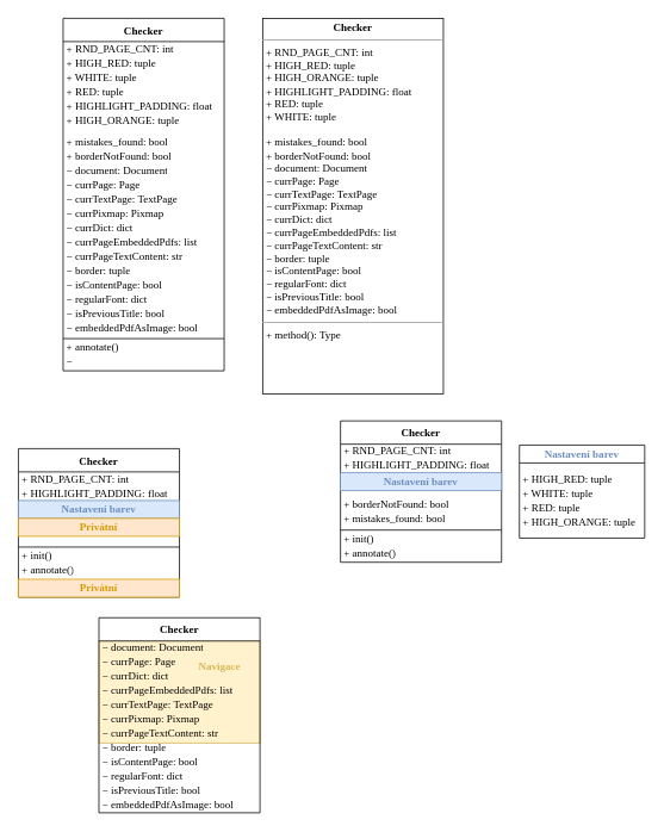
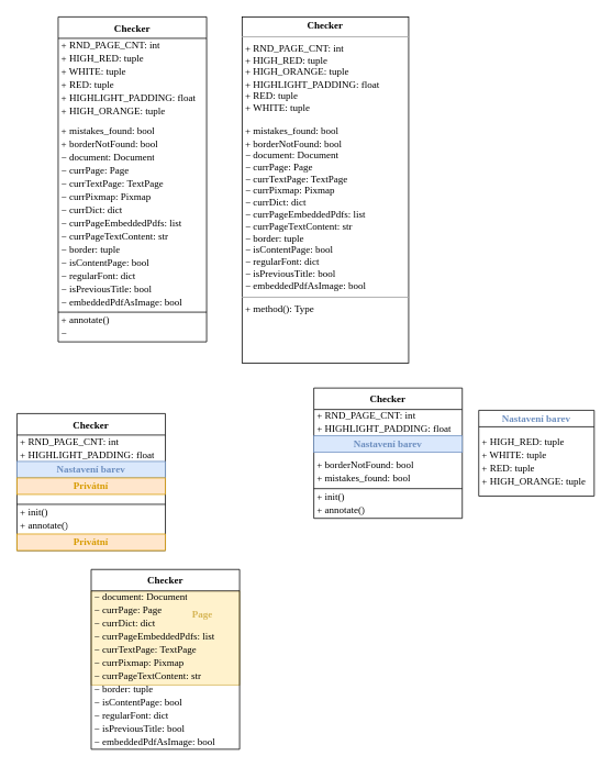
  <mxCell id="0" />
  <mxCell id="1" parent="0" />
  <mxCell id="2" value="" style="rounded=0;whiteSpace=wrap;html=1;fillColor=#fff2cc;strokeColor=#D6B656;" vertex="1" parent="1"><mxGeometry x="110" y="716" width="180" height="114" as="geometry" /></mxCell>
  <mxCell id="3" value="&lt;p style=&quot;margin:0px;margin-top:4px;text-align:center;&quot;&gt;&lt;b&gt;Checker&lt;/b&gt;&lt;/p&gt;&lt;hr size=&quot;1&quot;&gt;&lt;p style=&quot;margin:0px;margin-left:4px;&quot;&gt;+ RND_PAGE_CNT: int&lt;/p&gt;&lt;p style=&quot;margin:0px;margin-left:4px;&quot;&gt;+ HIGH_RED: tuple&lt;/p&gt;&lt;p style=&quot;margin:0px;margin-left:4px;&quot;&gt;+ HIGH_ORANGE: tuple&lt;/p&gt;&lt;p style=&quot;margin:0px;margin-left:4px;&quot;&gt;+ HIGHLIGHT_PADDING: float&lt;/p&gt;&lt;p style=&quot;margin:0px;margin-left:4px;&quot;&gt;+ RED: tuple&lt;/p&gt;&lt;p style=&quot;margin:0px;margin-left:4px;&quot;&gt;+ WHITE: tuple&lt;/p&gt;&lt;p style=&quot;margin:0px;margin-left:4px;&quot;&gt;&lt;br&gt;&lt;/p&gt;&lt;p style=&quot;margin:0px;margin-left:4px;&quot;&gt;+ mistakes_found: bool&lt;/p&gt;&lt;p style=&quot;margin:0px;margin-left:4px;&quot;&gt;+ borderNotFound: bool&lt;/p&gt;&lt;p style=&quot;margin:0px;margin-left:4px;&quot;&gt;−&amp;nbsp;document: Document&lt;/p&gt;&lt;p style=&quot;margin:0px;margin-left:4px;&quot;&gt;−&amp;nbsp;currPage: Page&lt;/p&gt;&lt;p style=&quot;margin:0px;margin-left:4px;&quot;&gt;−&amp;nbsp;currTextPage: TextPage&lt;/p&gt;&lt;p style=&quot;margin:0px;margin-left:4px;&quot;&gt;− currPixmap: Pixmap&lt;br&gt;&lt;/p&gt;&lt;p style=&quot;margin:0px;margin-left:4px;&quot;&gt;− currDict: dict&lt;br&gt;&lt;/p&gt;&lt;p style=&quot;margin:0px;margin-left:4px;&quot;&gt;− currPageEmbeddedPdfs: list&lt;br&gt;&lt;/p&gt;&lt;p style=&quot;margin:0px;margin-left:4px;&quot;&gt;− currPageTextContent: str&lt;br&gt;&lt;/p&gt;&lt;p style=&quot;margin:0px;margin-left:4px;&quot;&gt;− border: tuple&lt;br&gt;&lt;/p&gt;&lt;p style=&quot;margin:0px;margin-left:4px;&quot;&gt;− isContentPage: bool&lt;br&gt;&lt;/p&gt;&lt;p style=&quot;margin:0px;margin-left:4px;&quot;&gt;− regularFont: dict&lt;br&gt;&lt;/p&gt;&lt;p style=&quot;margin:0px;margin-left:4px;&quot;&gt;− isPreviousTitle: bool&lt;br&gt;&lt;/p&gt;&lt;p style=&quot;margin:0px;margin-left:4px;&quot;&gt;− embeddedPdfAsImage: bool&lt;br&gt;&lt;/p&gt;&lt;hr size=&quot;1&quot;&gt;&lt;p style=&quot;margin:0px;margin-left:4px;&quot;&gt;+ method(): Type&lt;/p&gt;" style="verticalAlign=top;align=left;overflow=fill;fontSize=12;fontFamily=Times New Roman;html=1;whiteSpace=wrap;" parent="1" vertex="1"><mxGeometry x="293" y="20" width="202" height="420" as="geometry" /></mxCell>
  <mxCell id="4" value="Checker" style="swimlane;fontStyle=1;align=center;verticalAlign=top;childLayout=stackLayout;horizontal=1;startSize=26;horizontalStack=0;resizeParent=1;resizeParentMax=0;resizeLast=0;collapsible=1;marginBottom=0;whiteSpace=wrap;html=1;fontFamily=Times New Roman;" parent="1" vertex="1"><mxGeometry x="70" y="20" width="180" height="394" as="geometry" /></mxCell>
  <mxCell id="5" value="+ RND_PAGE_CNT: int" style="text;strokeColor=none;fillColor=none;align=left;verticalAlign=middle;spacingLeft=4;spacingRight=4;overflow=hidden;rotatable=0;points=[[0,0.5],[1,0.5]];portConstraint=eastwest;html=1;fontFamily=Times New Roman;spacing=0;" parent="4" vertex="1"><mxGeometry y="26" width="180" height="16" as="geometry" /></mxCell>
  <mxCell id="6" value="+ HIGH_RED: tuple" style="text;strokeColor=none;fillColor=none;align=left;verticalAlign=middle;spacingLeft=4;spacingRight=4;overflow=hidden;rotatable=0;points=[[0,0.5],[1,0.5]];portConstraint=eastwest;html=1;fontFamily=Times New Roman;spacing=0;" parent="4" vertex="1"><mxGeometry y="42" width="180" height="16" as="geometry" /></mxCell>
  <mxCell id="7" value="+ WHITE: tuple" style="text;strokeColor=none;fillColor=none;align=left;verticalAlign=middle;spacingLeft=4;spacingRight=4;overflow=hidden;rotatable=0;points=[[0,0.5],[1,0.5]];portConstraint=eastwest;html=1;fontFamily=Times New Roman;spacing=0;" parent="4" vertex="1"><mxGeometry y="58" width="180" height="16" as="geometry" /></mxCell>
  <mxCell id="8" value="+ RED: tuple" style="text;strokeColor=none;fillColor=none;align=left;verticalAlign=middle;spacingLeft=4;spacingRight=4;overflow=hidden;rotatable=0;points=[[0,0.5],[1,0.5]];portConstraint=eastwest;html=1;fontFamily=Times New Roman;spacing=0;" parent="4" vertex="1"><mxGeometry y="74" width="180" height="16" as="geometry" /></mxCell>
  <mxCell id="9" value="+ HIGHLIGHT_PADDING: float" style="text;strokeColor=none;fillColor=none;align=left;verticalAlign=middle;spacingLeft=4;spacingRight=4;overflow=hidden;rotatable=0;points=[[0,0.5],[1,0.5]];portConstraint=eastwest;html=1;fontFamily=Times New Roman;spacing=0;" parent="4" vertex="1"><mxGeometry y="90" width="180" height="16" as="geometry" /></mxCell>
  <mxCell id="10" value="+ HIGH_ORANGE: tuple" style="text;strokeColor=none;fillColor=none;align=left;verticalAlign=middle;spacingLeft=4;spacingRight=4;overflow=hidden;rotatable=0;points=[[0,0.5],[1,0.5]];portConstraint=eastwest;html=1;fontFamily=Times New Roman;spacing=0;" parent="4" vertex="1"><mxGeometry y="106" width="180" height="16" as="geometry" /></mxCell>
  <mxCell id="11" style="text;strokeColor=none;fillColor=none;align=left;verticalAlign=middle;spacingLeft=4;spacingRight=4;overflow=hidden;rotatable=0;points=[[0,0.5],[1,0.5]];portConstraint=eastwest;html=1;fontFamily=Times New Roman;spacing=0;" parent="4" vertex="1"><mxGeometry y="122" width="180" height="8" as="geometry" /></mxCell>
  <mxCell id="12" value="+ mistakes_found: bool" style="text;strokeColor=none;fillColor=none;align=left;verticalAlign=middle;spacingLeft=4;spacingRight=4;overflow=hidden;rotatable=0;points=[[0,0.5],[1,0.5]];portConstraint=eastwest;html=1;fontFamily=Times New Roman;spacing=0;" parent="4" vertex="1"><mxGeometry y="130" width="180" height="16" as="geometry" /></mxCell>
  <mxCell id="13" value="+ borderNotFound: bool" style="text;strokeColor=none;fillColor=none;align=left;verticalAlign=middle;spacingLeft=4;spacingRight=4;overflow=hidden;rotatable=0;points=[[0,0.5],[1,0.5]];portConstraint=eastwest;html=1;fontFamily=Times New Roman;spacing=0;" parent="4" vertex="1"><mxGeometry y="146" width="180" height="16" as="geometry" /></mxCell>
  <mxCell id="14" value="−&amp;nbsp;document: Document" style="text;strokeColor=none;fillColor=none;align=left;verticalAlign=middle;spacingLeft=4;spacingRight=4;overflow=hidden;rotatable=0;points=[[0,0.5],[1,0.5]];portConstraint=eastwest;html=1;fontFamily=Times New Roman;spacing=0;" parent="4" vertex="1"><mxGeometry y="162" width="180" height="16" as="geometry" /></mxCell>
  <mxCell id="15" value="−&amp;nbsp;currPage: Page" style="text;strokeColor=none;fillColor=none;align=left;verticalAlign=middle;spacingLeft=4;spacingRight=4;overflow=hidden;rotatable=0;points=[[0,0.5],[1,0.5]];portConstraint=eastwest;html=1;fontFamily=Times New Roman;spacing=0;" parent="4" vertex="1"><mxGeometry y="178" width="180" height="16" as="geometry" /></mxCell>
  <mxCell id="16" value="−&amp;nbsp;currTextPage: TextPage" style="text;strokeColor=none;fillColor=none;align=left;verticalAlign=middle;spacingLeft=4;spacingRight=4;overflow=hidden;rotatable=0;points=[[0,0.5],[1,0.5]];portConstraint=eastwest;html=1;fontFamily=Times New Roman;spacing=0;" parent="4" vertex="1"><mxGeometry y="194" width="180" height="16" as="geometry" /></mxCell>
  <mxCell id="17" value="− currPixmap: Pixmap" style="text;strokeColor=none;fillColor=none;align=left;verticalAlign=middle;spacingLeft=4;spacingRight=4;overflow=hidden;rotatable=0;points=[[0,0.5],[1,0.5]];portConstraint=eastwest;html=1;fontFamily=Times New Roman;spacing=0;" parent="4" vertex="1"><mxGeometry y="210" width="180" height="16" as="geometry" /></mxCell>
  <mxCell id="18" value="− currDict: dict" style="text;strokeColor=none;fillColor=none;align=left;verticalAlign=middle;spacingLeft=4;spacingRight=4;overflow=hidden;rotatable=0;points=[[0,0.5],[1,0.5]];portConstraint=eastwest;html=1;fontFamily=Times New Roman;spacing=0;" parent="4" vertex="1"><mxGeometry y="226" width="180" height="16" as="geometry" /></mxCell>
  <mxCell id="19" value="− currPageEmbeddedPdfs: list" style="text;strokeColor=none;fillColor=none;align=left;verticalAlign=middle;spacingLeft=4;spacingRight=4;overflow=hidden;rotatable=0;points=[[0,0.5],[1,0.5]];portConstraint=eastwest;html=1;fontFamily=Times New Roman;spacing=0;" parent="4" vertex="1"><mxGeometry y="242" width="180" height="16" as="geometry" /></mxCell>
  <mxCell id="20" value="− currPageTextContent: str" style="text;strokeColor=none;fillColor=none;align=left;verticalAlign=middle;spacingLeft=4;spacingRight=4;overflow=hidden;rotatable=0;points=[[0,0.5],[1,0.5]];portConstraint=eastwest;html=1;fontFamily=Times New Roman;spacing=0;" parent="4" vertex="1"><mxGeometry y="258" width="180" height="16" as="geometry" /></mxCell>
  <mxCell id="21" value="− border: tuple" style="text;strokeColor=none;fillColor=none;align=left;verticalAlign=middle;spacingLeft=4;spacingRight=4;overflow=hidden;rotatable=0;points=[[0,0.5],[1,0.5]];portConstraint=eastwest;html=1;fontFamily=Times New Roman;spacing=0;" parent="4" vertex="1"><mxGeometry y="274" width="180" height="16" as="geometry" /></mxCell>
  <mxCell id="22" value="− isContentPage: bool" style="text;strokeColor=none;fillColor=none;align=left;verticalAlign=middle;spacingLeft=4;spacingRight=4;overflow=hidden;rotatable=0;points=[[0,0.5],[1,0.5]];portConstraint=eastwest;fontFamily=Times New Roman;spacing=0;html=1;" parent="4" vertex="1"><mxGeometry y="290" width="180" height="16" as="geometry" /></mxCell>
  <mxCell id="23" value="− regularFont: dict" style="text;strokeColor=none;fillColor=none;align=left;verticalAlign=middle;spacingLeft=4;spacingRight=4;overflow=hidden;rotatable=0;points=[[0,0.5],[1,0.5]];portConstraint=eastwest;html=1;fontFamily=Times New Roman;spacing=0;" parent="4" vertex="1"><mxGeometry y="306" width="180" height="16" as="geometry" /></mxCell>
  <mxCell id="24" value="− isPreviousTitle: bool" style="text;strokeColor=none;fillColor=none;align=left;verticalAlign=middle;spacingLeft=4;spacingRight=4;overflow=hidden;rotatable=0;points=[[0,0.5],[1,0.5]];portConstraint=eastwest;html=1;fontFamily=Times New Roman;spacing=0;" parent="4" vertex="1"><mxGeometry y="322" width="180" height="16" as="geometry" /></mxCell>
  <mxCell id="25" value="− embeddedPdfAsImage: bool" style="text;strokeColor=none;fillColor=none;align=left;verticalAlign=middle;spacingLeft=4;spacingRight=4;overflow=hidden;rotatable=0;points=[[0,0.5],[1,0.5]];portConstraint=eastwest;html=1;fontFamily=Times New Roman;spacing=0;" parent="4" vertex="1"><mxGeometry y="338" width="180" height="16" as="geometry" /></mxCell>
  <mxCell id="26" value="" style="line;strokeWidth=1;fillColor=none;align=left;verticalAlign=middle;spacingTop=-1;spacingLeft=3;spacingRight=3;rotatable=0;labelPosition=right;points=[];portConstraint=eastwest;strokeColor=inherit;fontFamily=Times New Roman;html=1;" parent="4" vertex="1"><mxGeometry y="354" width="180" height="8" as="geometry" /></mxCell>
  <mxCell id="27" value="+ annotate()" style="text;strokeColor=none;fillColor=none;align=left;verticalAlign=middle;spacingLeft=4;spacingRight=4;overflow=hidden;rotatable=0;points=[[0,0.5],[1,0.5]];portConstraint=eastwest;html=1;fontFamily=Times New Roman;horizontal=1;spacing=0;spacingTop=-4;" parent="4" vertex="1"><mxGeometry y="362" width="180" height="16" as="geometry" /></mxCell>
  <mxCell id="28" value="−&amp;nbsp;" style="text;strokeColor=none;fillColor=none;align=left;verticalAlign=middle;spacingLeft=4;spacingRight=4;overflow=hidden;rotatable=0;points=[[0,0.5],[1,0.5]];portConstraint=eastwest;html=1;fontFamily=Times New Roman;spacing=0;spacingTop=-4;" parent="4" vertex="1"><mxGeometry y="378" width="180" height="16" as="geometry" /></mxCell>
  <mxCell id="29" value="Nastavení barev" style="swimlane;whiteSpace=wrap;html=1;startSize=20;fontFamily=Times New Roman;fontColor=#6C8EBF;" vertex="1" parent="1"><mxGeometry x="580" y="497" width="140" height="104" as="geometry"><mxRectangle x="260" y="-704" width="120" height="30" as="alternateBounds" /></mxGeometry></mxCell>
  <mxCell id="30" value="+ WHITE: tuple" style="text;strokeColor=none;fillColor=none;align=left;verticalAlign=middle;spacingLeft=4;spacingRight=4;overflow=hidden;rotatable=0;points=[[0,0.5],[1,0.5]];portConstraint=eastwest;html=1;fontFamily=Times New Roman;spacing=0;" vertex="1" parent="29"><mxGeometry y="46" width="140" height="16" as="geometry" /></mxCell>
  <mxCell id="31" value="+ RED: tuple" style="text;strokeColor=none;fillColor=none;align=left;verticalAlign=middle;spacingLeft=4;spacingRight=4;overflow=hidden;rotatable=0;points=[[0,0.5],[1,0.5]];portConstraint=eastwest;html=1;fontFamily=Times New Roman;spacing=0;" vertex="1" parent="29"><mxGeometry y="62" width="140" height="16" as="geometry" /></mxCell>
  <mxCell id="32" value="+ HIGH_ORANGE: tuple" style="text;strokeColor=none;fillColor=none;align=left;verticalAlign=middle;spacingLeft=4;spacingRight=4;overflow=hidden;rotatable=0;points=[[0,0.5],[1,0.5]];portConstraint=eastwest;html=1;fontFamily=Times New Roman;spacing=0;" vertex="1" parent="29"><mxGeometry y="78" width="140" height="16" as="geometry" /></mxCell>
  <mxCell id="33" value="+ HIGH_RED: tuple" style="text;strokeColor=none;fillColor=none;align=left;verticalAlign=middle;spacingLeft=4;spacingRight=4;overflow=hidden;rotatable=0;points=[[0,0.5],[1,0.5]];portConstraint=eastwest;html=1;fontFamily=Times New Roman;spacing=0;" vertex="1" parent="29"><mxGeometry y="30" width="140" height="16" as="geometry" /></mxCell>
  <mxCell id="34" value="Checker" style="swimlane;fontStyle=1;align=center;verticalAlign=top;childLayout=stackLayout;horizontal=1;startSize=26;horizontalStack=0;resizeParent=1;resizeParentMax=0;resizeLast=0;collapsible=1;marginBottom=0;whiteSpace=wrap;html=1;fontFamily=Times New Roman;" vertex="1" parent="1"><mxGeometry x="20" y="501" width="180" height="166" as="geometry" /></mxCell>
  <mxCell id="35" value="+ RND_PAGE_CNT: int" style="text;strokeColor=none;fillColor=none;align=left;verticalAlign=middle;spacingLeft=4;spacingRight=4;overflow=hidden;rotatable=0;points=[[0,0.5],[1,0.5]];portConstraint=eastwest;html=1;fontFamily=Times New Roman;spacing=0;" vertex="1" parent="34"><mxGeometry y="26" width="180" height="16" as="geometry" /></mxCell>
  <mxCell id="36" value="+ HIGHLIGHT_PADDING: float" style="text;strokeColor=none;fillColor=none;align=left;verticalAlign=middle;spacingLeft=4;spacingRight=4;overflow=hidden;rotatable=0;points=[[0,0.5],[1,0.5]];portConstraint=eastwest;html=1;fontFamily=Times New Roman;spacing=0;" vertex="1" parent="34"><mxGeometry y="42" width="180" height="16" as="geometry" /></mxCell>
  <mxCell id="37" value="Nastavení barev" style="rounded=0;whiteSpace=wrap;html=1;fillColor=#dae8fc;strokeColor=#6c8ebf;fontColor=#6C8EBF;fontStyle=1;fontFamily=Times New Roman;" vertex="1" parent="34"><mxGeometry y="58" width="180" height="20" as="geometry" /></mxCell>
  <mxCell id="38" value="&lt;font&gt;Privátní&lt;/font&gt;" style="rounded=0;whiteSpace=wrap;html=1;fillColor=#ffe6cc;strokeColor=#d79b00;fontStyle=1;fontFamily=Times New Roman;fontColor=#D79B00;" vertex="1" parent="34"><mxGeometry y="78" width="180" height="20" as="geometry" /></mxCell>
  <mxCell id="39" style="text;strokeColor=none;fillColor=none;align=left;verticalAlign=middle;spacingLeft=4;spacingRight=4;overflow=hidden;rotatable=0;points=[[0,0.5],[1,0.5]];portConstraint=eastwest;html=1;fontFamily=Times New Roman;spacing=0;" vertex="1" parent="34"><mxGeometry y="98" width="180" height="8" as="geometry" /></mxCell>
  <mxCell id="40" value="" style="line;strokeWidth=1;fillColor=none;align=left;verticalAlign=middle;spacingTop=-1;spacingLeft=3;spacingRight=3;rotatable=0;labelPosition=right;points=[];portConstraint=eastwest;strokeColor=inherit;fontFamily=Times New Roman;html=1;" vertex="1" parent="34"><mxGeometry y="106" width="180" height="8" as="geometry" /></mxCell>
  <mxCell id="41" value="+ init()" style="text;strokeColor=none;fillColor=none;align=left;verticalAlign=middle;spacingLeft=4;spacingRight=4;overflow=hidden;rotatable=0;points=[[0,0.5],[1,0.5]];portConstraint=eastwest;html=1;fontFamily=Times New Roman;horizontal=1;spacing=0;spacingTop=-4;" vertex="1" parent="34"><mxGeometry y="114" width="180" height="16" as="geometry" /></mxCell>
  <mxCell id="42" value="+ annotate()" style="text;strokeColor=none;fillColor=none;align=left;verticalAlign=middle;spacingLeft=4;spacingRight=4;overflow=hidden;rotatable=0;points=[[0,0.5],[1,0.5]];portConstraint=eastwest;html=1;fontFamily=Times New Roman;horizontal=1;spacing=0;spacingTop=-4;" vertex="1" parent="34"><mxGeometry y="130" width="180" height="16" as="geometry" /></mxCell>
  <mxCell id="43" value="&lt;font&gt;Privátní&lt;/font&gt;" style="rounded=0;whiteSpace=wrap;html=1;fillColor=#ffe6cc;strokeColor=#d79b00;fontStyle=1;fontFamily=Times New Roman;fontColor=#D79B00;" vertex="1" parent="34"><mxGeometry y="146" width="180" height="20" as="geometry" /></mxCell>
  <mxCell id="44" value="Checker" style="swimlane;fontStyle=1;align=center;verticalAlign=top;childLayout=stackLayout;horizontal=1;startSize=26;horizontalStack=0;resizeParent=1;resizeParentMax=0;resizeLast=0;collapsible=1;marginBottom=0;whiteSpace=wrap;html=1;fontFamily=Times New Roman;" vertex="1" parent="1"><mxGeometry x="380" y="470" width="180" height="158" as="geometry" /></mxCell>
  <mxCell id="45" value="+ RND_PAGE_CNT: int" style="text;strokeColor=none;fillColor=none;align=left;verticalAlign=middle;spacingLeft=4;spacingRight=4;overflow=hidden;rotatable=0;points=[[0,0.5],[1,0.5]];portConstraint=eastwest;html=1;fontFamily=Times New Roman;spacing=0;" vertex="1" parent="44"><mxGeometry y="26" width="180" height="16" as="geometry" /></mxCell>
  <mxCell id="46" value="+ HIGHLIGHT_PADDING: float" style="text;strokeColor=none;fillColor=none;align=left;verticalAlign=middle;spacingLeft=4;spacingRight=4;overflow=hidden;rotatable=0;points=[[0,0.5],[1,0.5]];portConstraint=eastwest;html=1;fontFamily=Times New Roman;spacing=0;" vertex="1" parent="44"><mxGeometry y="42" width="180" height="16" as="geometry" /></mxCell>
  <mxCell id="47" value="Nastavení barev" style="rounded=0;whiteSpace=wrap;html=1;fillColor=#dae8fc;strokeColor=#6c8ebf;fontColor=#6C8EBF;fontStyle=1;fontFamily=Times New Roman;" vertex="1" parent="44"><mxGeometry y="58" width="180" height="20" as="geometry" /></mxCell>
  <mxCell id="48" style="text;strokeColor=none;fillColor=none;align=left;verticalAlign=middle;spacingLeft=4;spacingRight=4;overflow=hidden;rotatable=0;points=[[0,0.5],[1,0.5]];portConstraint=eastwest;html=1;fontFamily=Times New Roman;spacing=0;" vertex="1" parent="44"><mxGeometry y="78" width="180" height="8" as="geometry" /></mxCell>
  <mxCell id="49" value="+ borderNotFound: bool" style="text;strokeColor=none;fillColor=none;align=left;verticalAlign=middle;spacingLeft=4;spacingRight=4;overflow=hidden;rotatable=0;points=[[0,0.5],[1,0.5]];portConstraint=eastwest;html=1;fontFamily=Times New Roman;spacing=0;" vertex="1" parent="44"><mxGeometry y="86" width="180" height="16" as="geometry" /></mxCell>
  <mxCell id="50" value="+ mistakes_found: bool" style="text;strokeColor=none;fillColor=none;align=left;verticalAlign=middle;spacingLeft=4;spacingRight=4;overflow=hidden;rotatable=0;points=[[0,0.5],[1,0.5]];portConstraint=eastwest;html=1;fontFamily=Times New Roman;spacing=0;" vertex="1" parent="44"><mxGeometry y="102" width="180" height="16" as="geometry" /></mxCell>
  <mxCell id="51" value="" style="line;strokeWidth=1;fillColor=none;align=left;verticalAlign=middle;spacingTop=-1;spacingLeft=3;spacingRight=3;rotatable=0;labelPosition=right;points=[];portConstraint=eastwest;strokeColor=inherit;fontFamily=Times New Roman;html=1;" vertex="1" parent="44"><mxGeometry y="118" width="180" height="8" as="geometry" /></mxCell>
  <mxCell id="52" value="+ init()" style="text;strokeColor=none;fillColor=none;align=left;verticalAlign=middle;spacingLeft=4;spacingRight=4;overflow=hidden;rotatable=0;points=[[0,0.5],[1,0.5]];portConstraint=eastwest;html=1;fontFamily=Times New Roman;horizontal=1;spacing=0;spacingTop=-4;" vertex="1" parent="44"><mxGeometry y="126" width="180" height="16" as="geometry" /></mxCell>
  <mxCell id="53" value="+ annotate()" style="text;strokeColor=none;fillColor=none;align=left;verticalAlign=middle;spacingLeft=4;spacingRight=4;overflow=hidden;rotatable=0;points=[[0,0.5],[1,0.5]];portConstraint=eastwest;html=1;fontFamily=Times New Roman;horizontal=1;spacing=0;spacingTop=-4;" vertex="1" parent="44"><mxGeometry y="142" width="180" height="16" as="geometry" /></mxCell>
  <mxCell id="54" value="Checker" style="swimlane;fontStyle=1;align=center;verticalAlign=top;childLayout=stackLayout;horizontal=1;startSize=26;horizontalStack=0;resizeParent=1;resizeParentMax=0;resizeLast=0;collapsible=1;marginBottom=0;whiteSpace=wrap;html=1;fontFamily=Times New Roman;" vertex="1" parent="1"><mxGeometry x="110" y="690" width="180" height="218" as="geometry" /></mxCell>
  <mxCell id="55" value="−&amp;nbsp;document: Document" style="text;strokeColor=none;fillColor=none;align=left;verticalAlign=middle;spacingLeft=4;spacingRight=4;overflow=hidden;rotatable=0;points=[[0,0.5],[1,0.5]];portConstraint=eastwest;html=1;fontFamily=Times New Roman;spacing=0;" vertex="1" parent="54"><mxGeometry y="26" width="180" height="16" as="geometry" /></mxCell>
  <mxCell id="56" value="−&amp;nbsp;currPage: Page" style="text;strokeColor=none;fillColor=none;align=left;verticalAlign=middle;spacingLeft=4;spacingRight=4;overflow=hidden;rotatable=0;points=[[0,0.5],[1,0.5]];portConstraint=eastwest;html=1;fontFamily=Times New Roman;spacing=0;" vertex="1" parent="54"><mxGeometry y="42" width="180" height="16" as="geometry" /></mxCell>
  <mxCell id="57" value="− currDict: dict" style="text;strokeColor=none;fillColor=none;align=left;verticalAlign=middle;spacingLeft=4;spacingRight=4;overflow=hidden;rotatable=0;points=[[0,0.5],[1,0.5]];portConstraint=eastwest;html=1;fontFamily=Times New Roman;spacing=0;" vertex="1" parent="54"><mxGeometry y="58" width="180" height="16" as="geometry" /></mxCell>
  <mxCell id="58" value="− currPageEmbeddedPdfs: list" style="text;strokeColor=none;fillColor=none;align=left;verticalAlign=middle;spacingLeft=4;spacingRight=4;overflow=hidden;rotatable=0;points=[[0,0.5],[1,0.5]];portConstraint=eastwest;html=1;fontFamily=Times New Roman;spacing=0;" vertex="1" parent="54"><mxGeometry y="74" width="180" height="16" as="geometry" /></mxCell>
  <mxCell id="59" value="−&amp;nbsp;currTextPage: TextPage" style="text;strokeColor=none;fillColor=none;align=left;verticalAlign=middle;spacingLeft=4;spacingRight=4;overflow=hidden;rotatable=0;points=[[0,0.5],[1,0.5]];portConstraint=eastwest;html=1;fontFamily=Times New Roman;spacing=0;" vertex="1" parent="54"><mxGeometry y="90" width="180" height="16" as="geometry" /></mxCell>
  <mxCell id="60" value="− currPixmap: Pixmap" style="text;strokeColor=none;fillColor=none;align=left;verticalAlign=middle;spacingLeft=4;spacingRight=4;overflow=hidden;rotatable=0;points=[[0,0.5],[1,0.5]];portConstraint=eastwest;html=1;fontFamily=Times New Roman;spacing=0;" vertex="1" parent="54"><mxGeometry y="106" width="180" height="16" as="geometry" /></mxCell>
  <mxCell id="61" value="− currPageTextContent: str" style="text;strokeColor=none;fillColor=none;align=left;verticalAlign=middle;spacingLeft=4;spacingRight=4;overflow=hidden;rotatable=0;points=[[0,0.5],[1,0.5]];portConstraint=eastwest;html=1;fontFamily=Times New Roman;spacing=0;" vertex="1" parent="54"><mxGeometry y="122" width="180" height="16" as="geometry" /></mxCell>
  <mxCell id="62" value="− border: tuple" style="text;strokeColor=none;fillColor=none;align=left;verticalAlign=middle;spacingLeft=4;spacingRight=4;overflow=hidden;rotatable=0;points=[[0,0.5],[1,0.5]];portConstraint=eastwest;html=1;fontFamily=Times New Roman;spacing=0;" vertex="1" parent="54"><mxGeometry y="138" width="180" height="16" as="geometry" /></mxCell>
  <mxCell id="63" value="− isContentPage: bool" style="text;strokeColor=none;fillColor=none;align=left;verticalAlign=middle;spacingLeft=4;spacingRight=4;overflow=hidden;rotatable=0;points=[[0,0.5],[1,0.5]];portConstraint=eastwest;fontFamily=Times New Roman;spacing=0;html=1;" vertex="1" parent="54"><mxGeometry y="154" width="180" height="16" as="geometry" /></mxCell>
  <mxCell id="64" value="− regularFont: dict" style="text;strokeColor=none;fillColor=none;align=left;verticalAlign=middle;spacingLeft=4;spacingRight=4;overflow=hidden;rotatable=0;points=[[0,0.5],[1,0.5]];portConstraint=eastwest;html=1;fontFamily=Times New Roman;spacing=0;" vertex="1" parent="54"><mxGeometry y="170" width="180" height="16" as="geometry" /></mxCell>
  <mxCell id="65" value="− isPreviousTitle: bool" style="text;strokeColor=none;fillColor=none;align=left;verticalAlign=middle;spacingLeft=4;spacingRight=4;overflow=hidden;rotatable=0;points=[[0,0.5],[1,0.5]];portConstraint=eastwest;html=1;fontFamily=Times New Roman;spacing=0;" vertex="1" parent="54"><mxGeometry y="186" width="180" height="16" as="geometry" /></mxCell>
  <mxCell id="66" value="− embeddedPdfAsImage: bool" style="text;strokeColor=none;fillColor=none;align=left;verticalAlign=middle;spacingLeft=4;spacingRight=4;overflow=hidden;rotatable=0;points=[[0,0.5],[1,0.5]];portConstraint=eastwest;html=1;fontFamily=Times New Roman;spacing=0;" vertex="1" parent="54"><mxGeometry y="202" width="180" height="16" as="geometry" /></mxCell>
- <mxCell id="67" value="Navigace" style="text;html=1;strokeColor=none;fillColor=none;align=center;verticalAlign=middle;whiteSpace=wrap;rounded=0;fontFamily=Times New Roman;fontColor=#D6B656;fontStyle=1" vertex="1" parent="1"><mxGeometry x="210" y="730" width="70" height="30" as="geometry" /></mxCell>
+ <mxCell id="67" value="Page" style="text;html=1;strokeColor=none;fillColor=none;align=center;verticalAlign=middle;whiteSpace=wrap;rounded=0;fontFamily=Times New Roman;fontColor=#D6B656;fontStyle=1" vertex="1" parent="1"><mxGeometry x="210" y="730" width="70" height="30" as="geometry" /></mxCell>
